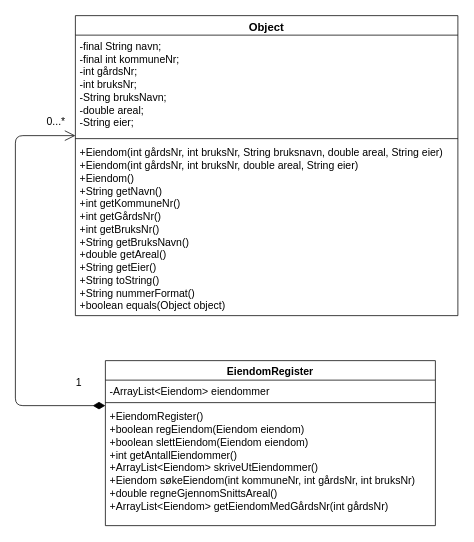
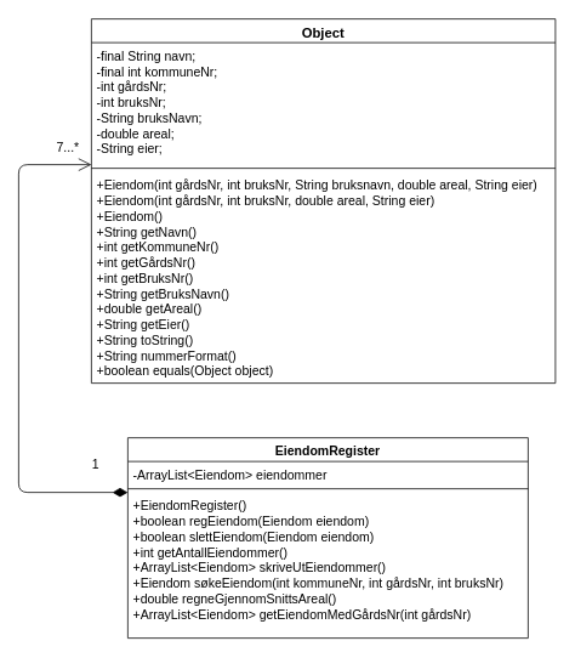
  <mxCell id="0" />
  <mxCell id="1" parent="0" />
  <mxCell id="2" value="Object" style="swimlane;fontStyle=1;align=center;verticalAlign=top;childLayout=stackLayout;horizontal=1;startSize=26;horizontalStack=0;resizeParent=1;resizeParentMax=0;resizeLast=0;collapsible=1;marginBottom=0;fontSize=15;" parent="1" vertex="1"><mxGeometry x="100" y="20" width="510" height="400" as="geometry" /></mxCell>
  <mxCell id="3" value="-final String navn;&#10;-final int kommuneNr;&#10;-int gårdsNr;&#10;-int bruksNr;&#10;-String bruksNavn;&#10;-double areal;&#10;-String eier;" style="text;strokeColor=none;fillColor=none;align=left;verticalAlign=top;spacingLeft=4;spacingRight=4;overflow=hidden;rotatable=0;points=[[0,0.5],[1,0.5]];portConstraint=eastwest;strokeWidth=12;fontSize=14;" parent="2" vertex="1"><mxGeometry y="26" width="510" height="134" as="geometry" /></mxCell>
  <mxCell id="4" value="" style="line;strokeWidth=1;fillColor=none;align=left;verticalAlign=middle;spacingTop=-1;spacingLeft=3;spacingRight=3;rotatable=0;labelPosition=right;points=[];portConstraint=eastwest;" parent="2" vertex="1"><mxGeometry y="160" width="510" height="8" as="geometry" /></mxCell>
  <mxCell id="5" value="+Eiendom(int gårdsNr, int bruksNr, String bruksnavn, double areal, String eier)&#10;+Eiendom(int gårdsNr, int bruksNr, double areal, String eier)&#10;+Eiendom()&#10;+String getNavn()&#10;+int getKommuneNr()&#10;+int getGårdsNr()&#10;+int getBruksNr()&#10;+String getBruksNavn()&#10;+double getAreal()&#10;+String getEier()&#10;+String toString()&#10;+String nummerFormat()&#10;+boolean equals(Object object)&#10;&#10;&#10;" style="text;strokeColor=none;fillColor=none;align=left;verticalAlign=top;spacingLeft=4;spacingRight=4;overflow=hidden;rotatable=0;points=[[0,0.5],[1,0.5]];portConstraint=eastwest;fontSize=14;" parent="2" vertex="1"><mxGeometry y="168" width="510" height="232" as="geometry" /></mxCell>
  <mxCell id="6" value="EiendomRegister" style="swimlane;fontStyle=1;align=center;verticalAlign=top;childLayout=stackLayout;horizontal=1;startSize=26;horizontalStack=0;resizeParent=1;resizeParentMax=0;resizeLast=0;collapsible=1;marginBottom=0;fontSize=14;" parent="1" vertex="1"><mxGeometry x="140" y="480" width="440" height="220" as="geometry" /></mxCell>
  <mxCell id="7" value="-ArrayList&lt;Eiendom&gt; eiendommer" style="text;strokeColor=none;fillColor=none;align=left;verticalAlign=top;spacingLeft=4;spacingRight=4;overflow=hidden;rotatable=0;points=[[0,0.5],[1,0.5]];portConstraint=eastwest;fontSize=14;" parent="6" vertex="1"><mxGeometry y="26" width="440" height="26" as="geometry" /></mxCell>
  <mxCell id="8" value="" style="line;strokeWidth=1;fillColor=none;align=left;verticalAlign=middle;spacingTop=-1;spacingLeft=3;spacingRight=3;rotatable=0;labelPosition=right;points=[];portConstraint=eastwest;" parent="6" vertex="1"><mxGeometry y="52" width="440" height="8" as="geometry" /></mxCell>
  <mxCell id="9" value="+EiendomRegister()&#10;+boolean regEiendom(Eiendom eiendom)&#10;+boolean slettEiendom(Eiendom eiendom)&#10;+int getAntallEiendommer()&#10;+ArrayList&lt;Eiendom&gt; skriveUtEiendommer()&#10;+Eiendom søkeEiendom(int kommuneNr, int gårdsNr, int bruksNr)&#10;+double regneGjennomSnittsAreal()&#10;+ArrayList&lt;Eiendom&gt; getEiendomMedGårdsNr(int gårdsNr)&#10;" style="text;strokeColor=none;fillColor=none;align=left;verticalAlign=top;spacingLeft=4;spacingRight=4;overflow=hidden;rotatable=0;points=[[0,0.5],[1,0.5]];portConstraint=eastwest;fontSize=14;" parent="6" vertex="1"><mxGeometry y="60" width="440" height="160" as="geometry" /></mxCell>
- <mxCell id="10" value="0...*" style="text;html=1;resizable=0;points=[];autosize=1;align=left;verticalAlign=top;spacingTop=-4;fontSize=14;" parent="1" vertex="1"><mxGeometry x="60" y="150" width="40" height="20" as="geometry" /></mxCell>
+ <mxCell id="10" value="7...*" style="text;html=1;resizable=0;points=[];autosize=1;align=left;verticalAlign=top;spacingTop=-4;fontSize=14;" parent="1" vertex="1"><mxGeometry x="60" y="150" width="40" height="20" as="geometry" /></mxCell>
  <mxCell id="11" value="&lt;font style=&quot;font-size: 14px&quot;&gt;1&lt;/font&gt;" style="endArrow=open;html=1;endSize=12;startArrow=diamondThin;startSize=14;startFill=1;edgeStyle=orthogonalEdgeStyle;align=left;verticalAlign=bottom;" parent="1" edge="1"><mxGeometry x="-0.854" y="-20" relative="1" as="geometry"><mxPoint x="140" y="540" as="sourcePoint" /><mxPoint x="100" y="180" as="targetPoint" /><Array as="points"><mxPoint x="20" y="540" /><mxPoint x="20" y="180" /></Array><mxPoint as="offset" /></mxGeometry></mxCell>
